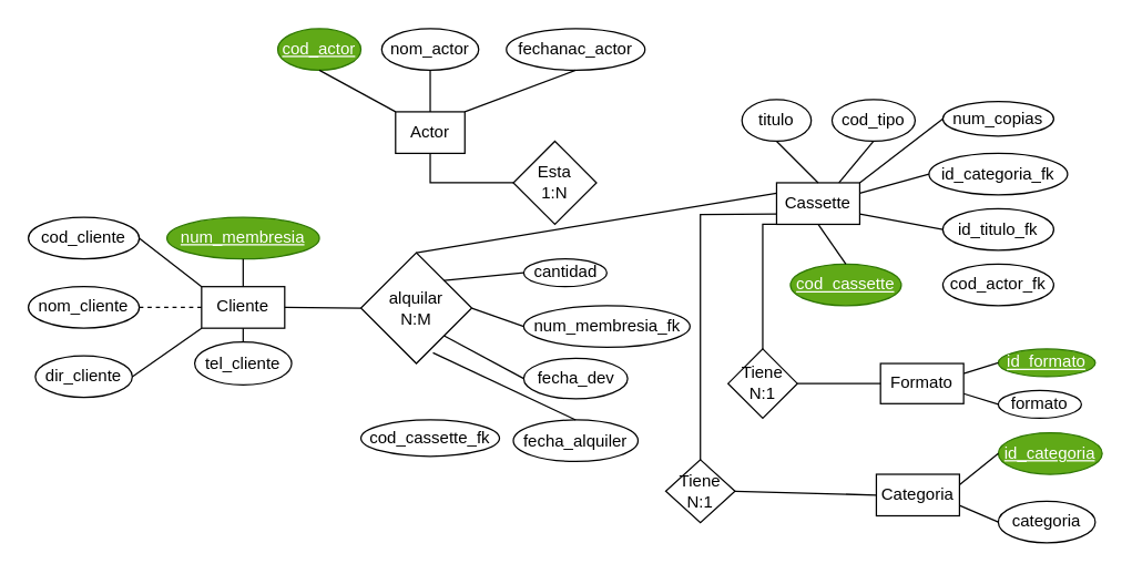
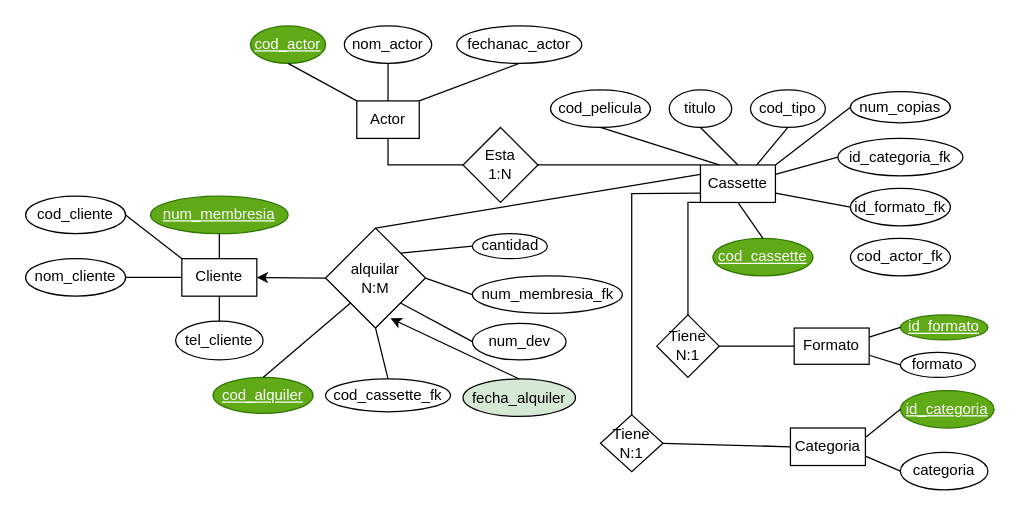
  <mxCell id="0" />
  <mxCell id="1" parent="0" />
  <mxCell id="2" value="Cliente" style="rounded=0;whiteSpace=wrap;html=1;" vertex="1" parent="1"><mxGeometry x="145" y="206.25" width="60" height="30" as="geometry" /></mxCell>
- <mxCell id="3" value="dir_cliente" style="ellipse;whiteSpace=wrap;html=1;" vertex="1" parent="1"><mxGeometry x="25" y="256.25" width="70" height="30" as="geometry" /></mxCell>
  <mxCell id="4" value="nom_cliente" style="ellipse;whiteSpace=wrap;html=1;" vertex="1" parent="1"><mxGeometry x="20" y="206.25" width="80" height="30" as="geometry" /></mxCell>
  <mxCell id="5" value="cod_cliente" style="ellipse;whiteSpace=wrap;html=1;fontStyle=0" vertex="1" parent="1"><mxGeometry x="20" y="156.25" width="80" height="30" as="geometry" /></mxCell>
  <mxCell id="6" value="num_membresia" style="ellipse;whiteSpace=wrap;html=1;fontStyle=4;fillColor=#60a917;fontColor=#ffffff;strokeColor=#2D7600;" vertex="1" parent="1"><mxGeometry x="120" y="156.25" width="110" height="30" as="geometry" /></mxCell>
- <mxCell id="7" value="tel_cliente" style="ellipse;whiteSpace=wrap;html=1;" vertex="1" parent="1"><mxGeometry x="140" y="246.25" width="70" height="31" as="geometry" /></mxCell>
+ <mxCell id="7" value="tel_cliente" style="ellipse;whiteSpace=wrap;html=1;" vertex="1" parent="1"><mxGeometry x="140" y="256.25" width="70" height="31" as="geometry" /></mxCell>
  <mxCell id="8" value="Actor" style="rounded=0;whiteSpace=wrap;html=1;" vertex="1" parent="1"><mxGeometry x="285" y="80" width="50" height="30" as="geometry" /></mxCell>
  <mxCell id="9" value="Categoria" style="rounded=0;whiteSpace=wrap;html=1;" vertex="1" parent="1"><mxGeometry x="632" y="341.75" width="60" height="30" as="geometry" /></mxCell>
  <mxCell id="10" value="Formato" style="rounded=0;whiteSpace=wrap;html=1;" vertex="1" parent="1"><mxGeometry x="635" y="261.75" width="60" height="29" as="geometry" /></mxCell>
  <mxCell id="11" value="alquilar&lt;br&gt;N:M" style="rhombus;whiteSpace=wrap;html=1;" vertex="1" parent="1"><mxGeometry x="260" y="181.75" width="80" height="80" as="geometry" /></mxCell>
  <mxCell id="12" value="Cassette" style="rounded=0;whiteSpace=wrap;html=1;" vertex="1" parent="1"><mxGeometry x="560" y="131.25" width="60" height="30" as="geometry" /></mxCell>
  <mxCell id="13" value="cod_actor_fk" style="ellipse;whiteSpace=wrap;html=1;" vertex="1" parent="1"><mxGeometry x="680" y="190" width="80" height="30" as="geometry" /></mxCell>
  <mxCell id="14" value="id_categoria_fk" style="ellipse;whiteSpace=wrap;html=1;" vertex="1" parent="1"><mxGeometry x="670" y="110" width="100" height="30" as="geometry" /></mxCell>
- <mxCell id="15" value="id_titulo_fk" style="ellipse;whiteSpace=wrap;html=1;" vertex="1" parent="1"><mxGeometry x="680" y="150" width="80" height="30" as="geometry" /></mxCell>
+ <mxCell id="15" value="id_formato_fk" style="ellipse;whiteSpace=wrap;html=1;" vertex="1" parent="1"><mxGeometry x="680" y="150" width="80" height="30" as="geometry" /></mxCell>
  <mxCell id="16" value="cod_tipo" style="ellipse;whiteSpace=wrap;html=1;" vertex="1" parent="1"><mxGeometry x="600" y="71.25" width="60" height="30" as="geometry" /></mxCell>
  <mxCell id="17" value="num_copias" style="ellipse;whiteSpace=wrap;html=1;" vertex="1" parent="1"><mxGeometry x="680" y="72.5" width="80" height="25" as="geometry" /></mxCell>
  <mxCell id="18" value="titulo" style="ellipse;whiteSpace=wrap;html=1;" vertex="1" parent="1"><mxGeometry x="535" y="71.25" width="50" height="30" as="geometry" /></mxCell>
+ <mxCell id="19" value="cod_pelicula" style="ellipse;whiteSpace=wrap;html=1;" vertex="1" parent="1"><mxGeometry x="440" y="71.25" width="80" height="30" as="geometry" /></mxCell>
  <mxCell id="20" value="cod_cassette" style="ellipse;whiteSpace=wrap;html=1;fontStyle=4;fillColor=#60a917;fontColor=#ffffff;strokeColor=#2D7600;" vertex="1" parent="1"><mxGeometry x="570" y="190" width="80" height="30" as="geometry" /></mxCell>
  <mxCell id="21" value="categoria" style="ellipse;whiteSpace=wrap;html=1;" vertex="1" parent="1"><mxGeometry x="720" y="361.25" width="70" height="30" as="geometry" /></mxCell>
  <mxCell id="22" value="id_categoria" style="ellipse;whiteSpace=wrap;html=1;fontStyle=4;fillColor=#60a917;fontColor=#ffffff;strokeColor=#2D7600;" vertex="1" parent="1"><mxGeometry x="720" y="311.75" width="75" height="30" as="geometry" /></mxCell>
  <mxCell id="23" value="fechanac_actor" style="ellipse;whiteSpace=wrap;html=1;" vertex="1" parent="1"><mxGeometry x="365" y="20" width="100" height="30" as="geometry" /></mxCell>
  <mxCell id="24" value="nom_actor" style="ellipse;whiteSpace=wrap;html=1;" vertex="1" parent="1"><mxGeometry x="275" y="20" width="70" height="30" as="geometry" /></mxCell>
  <mxCell id="25" value="cod_actor" style="ellipse;whiteSpace=wrap;html=1;fontStyle=4;fillColor=#60a917;fontColor=#ffffff;strokeColor=#2D7600;" vertex="1" parent="1"><mxGeometry x="200" y="20" width="60" height="30" as="geometry" /></mxCell>
  <mxCell id="26" value="formato" style="ellipse;whiteSpace=wrap;html=1;" vertex="1" parent="1"><mxGeometry x="720" y="281.25" width="60" height="20" as="geometry" /></mxCell>
  <mxCell id="27" value="id_formato" style="ellipse;whiteSpace=wrap;html=1;fillColor=#60a917;fontColor=#ffffff;strokeColor=#2D7600;fontStyle=4" vertex="1" parent="1"><mxGeometry x="720" y="251.25" width="70" height="20" as="geometry" /></mxCell>
  <mxCell id="28" value="Tiene&lt;br&gt;N:1" style="rhombus;whiteSpace=wrap;html=1;" vertex="1" parent="1"><mxGeometry x="525" y="251.25" width="50" height="50" as="geometry" /></mxCell>
  <mxCell id="29" value="Esta&lt;br&gt;1:N" style="rhombus;whiteSpace=wrap;html=1;" vertex="1" parent="1"><mxGeometry x="370" y="101.25" width="60" height="60" as="geometry" /></mxCell>
  <mxCell id="30" value="Tiene&lt;br&gt;N:1" style="rhombus;whiteSpace=wrap;html=1;" vertex="1" parent="1"><mxGeometry x="480" y="331.25" width="50" height="45.5" as="geometry" /></mxCell>
  <mxCell id="31" value="" style="endArrow=none;html=1;rounded=0;entryX=0.5;entryY=1;entryDx=0;entryDy=0;exitX=0;exitY=0.5;exitDx=0;exitDy=0;" edge="1" parent="1" source="29" target="8"><mxGeometry width="50" height="50" relative="1" as="geometry"><mxPoint x="460" y="321.25" as="sourcePoint" /><mxPoint x="510" y="271.25" as="targetPoint" /><Array as="points"><mxPoint x="310" y="131.25" /></Array></mxGeometry></mxCell>
+ <mxCell id="32" value="" style="endArrow=none;html=1;rounded=0;entryX=0;entryY=0;entryDx=0;entryDy=0;exitX=1;exitY=0.5;exitDx=0;exitDy=0;" edge="1" parent="1" source="29" target="12"><mxGeometry width="50" height="50" relative="1" as="geometry"><mxPoint x="460" y="321.25" as="sourcePoint" /><mxPoint x="510" y="271.25" as="targetPoint" /></mxGeometry></mxCell>
  <mxCell id="33" value="" style="endArrow=none;html=1;rounded=0;exitX=0;exitY=0.5;exitDx=0;exitDy=0;entryX=1;entryY=0.5;entryDx=0;entryDy=0;" edge="1" parent="1" source="10" target="28"><mxGeometry width="50" height="50" relative="1" as="geometry"><mxPoint x="460" y="171.75" as="sourcePoint" /><mxPoint x="510" y="121.75" as="targetPoint" /></mxGeometry></mxCell>
  <mxCell id="34" value="" style="endArrow=none;html=1;rounded=0;entryX=0;entryY=0.75;entryDx=0;entryDy=0;exitX=0.5;exitY=0;exitDx=0;exitDy=0;" edge="1" parent="1" source="30" target="12"><mxGeometry width="50" height="50" relative="1" as="geometry"><mxPoint x="460" y="321.25" as="sourcePoint" /><mxPoint x="510" y="271.25" as="targetPoint" /><Array as="points"><mxPoint x="505" y="154.25" /></Array></mxGeometry></mxCell>
  <mxCell id="35" value="" style="endArrow=none;html=1;rounded=0;exitX=0;exitY=0.5;exitDx=0;exitDy=0;entryX=1;entryY=0.5;entryDx=0;entryDy=0;" edge="1" parent="1" source="9" target="30"><mxGeometry width="50" height="50" relative="1" as="geometry"><mxPoint x="460" y="321.25" as="sourcePoint" /><mxPoint x="510" y="271.25" as="targetPoint" /></mxGeometry></mxCell>
  <mxCell id="36" value="" style="endArrow=none;html=1;rounded=0;exitX=0.5;exitY=0;exitDx=0;exitDy=0;entryX=0;entryY=1;entryDx=0;entryDy=0;" edge="1" parent="1" source="28" target="12"><mxGeometry width="50" height="50" relative="1" as="geometry"><mxPoint x="460" y="321.25" as="sourcePoint" /><mxPoint x="510" y="271.25" as="targetPoint" /><Array as="points"><mxPoint x="550" y="161.25" /></Array></mxGeometry></mxCell>
  <mxCell id="37" value="" style="endArrow=none;html=1;rounded=0;entryX=0;entryY=0.5;entryDx=0;entryDy=0;exitX=1;exitY=0.75;exitDx=0;exitDy=0;" edge="1" parent="1" source="12" target="15"><mxGeometry width="50" height="50" relative="1" as="geometry"><mxPoint x="460" y="321.25" as="sourcePoint" /><mxPoint x="510" y="271.25" as="targetPoint" /></mxGeometry></mxCell>
  <mxCell id="38" value="" style="endArrow=none;html=1;rounded=0;entryX=0;entryY=0.5;entryDx=0;entryDy=0;exitX=1;exitY=0.25;exitDx=0;exitDy=0;" edge="1" parent="1" source="12" target="14"><mxGeometry width="50" height="50" relative="1" as="geometry"><mxPoint x="460" y="321.25" as="sourcePoint" /><mxPoint x="510" y="271.25" as="targetPoint" /></mxGeometry></mxCell>
  <mxCell id="39" value="" style="endArrow=none;html=1;rounded=0;entryX=0;entryY=0.5;entryDx=0;entryDy=0;exitX=1;exitY=0;exitDx=0;exitDy=0;" edge="1" parent="1" source="12" target="17"><mxGeometry width="50" height="50" relative="1" as="geometry"><mxPoint x="460" y="321.25" as="sourcePoint" /><mxPoint x="510" y="271.25" as="targetPoint" /></mxGeometry></mxCell>
  <mxCell id="40" value="" style="endArrow=none;html=1;rounded=0;entryX=0.5;entryY=1;entryDx=0;entryDy=0;exitX=0.75;exitY=0;exitDx=0;exitDy=0;" edge="1" parent="1" source="12" target="16"><mxGeometry width="50" height="50" relative="1" as="geometry"><mxPoint x="460" y="321.25" as="sourcePoint" /><mxPoint x="510" y="271.25" as="targetPoint" /></mxGeometry></mxCell>
  <mxCell id="41" value="" style="endArrow=none;html=1;rounded=0;entryX=0.5;entryY=1;entryDx=0;entryDy=0;exitX=0.5;exitY=0;exitDx=0;exitDy=0;" edge="1" parent="1" source="12" target="18"><mxGeometry width="50" height="50" relative="1" as="geometry"><mxPoint x="460" y="321.25" as="sourcePoint" /><mxPoint x="510" y="271.25" as="targetPoint" /></mxGeometry></mxCell>
+ <mxCell id="42" value="" style="endArrow=none;html=1;rounded=0;entryX=0.5;entryY=1;entryDx=0;entryDy=0;exitX=0.25;exitY=0;exitDx=0;exitDy=0;" edge="1" parent="1" source="12" target="19"><mxGeometry width="50" height="50" relative="1" as="geometry"><mxPoint x="460" y="321.25" as="sourcePoint" /><mxPoint x="510" y="271.25" as="targetPoint" /></mxGeometry></mxCell>
  <mxCell id="43" value="" style="endArrow=none;html=1;rounded=0;entryX=0.5;entryY=1;entryDx=0;entryDy=0;exitX=1;exitY=0;exitDx=0;exitDy=0;" edge="1" parent="1" source="8" target="23"><mxGeometry width="50" height="50" relative="1" as="geometry"><mxPoint x="460" y="321.25" as="sourcePoint" /><mxPoint x="510" y="271.25" as="targetPoint" /></mxGeometry></mxCell>
  <mxCell id="44" value="" style="endArrow=none;html=1;rounded=0;entryX=0.5;entryY=1;entryDx=0;entryDy=0;exitX=0.5;exitY=0;exitDx=0;exitDy=0;" edge="1" parent="1" source="8" target="24"><mxGeometry width="50" height="50" relative="1" as="geometry"><mxPoint x="460" y="321.25" as="sourcePoint" /><mxPoint x="510" y="271.25" as="targetPoint" /></mxGeometry></mxCell>
  <mxCell id="45" value="" style="endArrow=none;html=1;rounded=0;entryX=0.5;entryY=1;entryDx=0;entryDy=0;exitX=0;exitY=0;exitDx=0;exitDy=0;" edge="1" parent="1" source="8" target="25"><mxGeometry width="50" height="50" relative="1" as="geometry"><mxPoint x="460" y="321.25" as="sourcePoint" /><mxPoint x="510" y="271.25" as="targetPoint" /></mxGeometry></mxCell>
  <mxCell id="46" value="" style="endArrow=none;html=1;rounded=0;entryX=0;entryY=0.25;entryDx=0;entryDy=0;exitX=0.5;exitY=0;exitDx=0;exitDy=0;" edge="1" parent="1" source="11" target="12"><mxGeometry width="50" height="50" relative="1" as="geometry"><mxPoint x="460" y="301.25" as="sourcePoint" /><mxPoint x="510" y="251.25" as="targetPoint" /></mxGeometry></mxCell>
  <mxCell id="47" value="" style="endArrow=none;html=1;rounded=0;entryX=0.5;entryY=1;entryDx=0;entryDy=0;exitX=0.5;exitY=0;exitDx=0;exitDy=0;" edge="1" parent="1" source="20" target="12"><mxGeometry width="50" height="50" relative="1" as="geometry"><mxPoint x="460" y="301.25" as="sourcePoint" /><mxPoint x="510" y="251.25" as="targetPoint" /></mxGeometry></mxCell>
  <mxCell id="48" value="" style="endArrow=none;html=1;rounded=0;entryX=0;entryY=0.5;entryDx=0;entryDy=0;exitX=1;exitY=0.75;exitDx=0;exitDy=0;" edge="1" parent="1" source="9" target="21"><mxGeometry width="50" height="50" relative="1" as="geometry"><mxPoint x="460" y="301.25" as="sourcePoint" /><mxPoint x="510" y="251.25" as="targetPoint" /></mxGeometry></mxCell>
  <mxCell id="49" value="" style="endArrow=none;html=1;rounded=0;entryX=0;entryY=0.5;entryDx=0;entryDy=0;exitX=1;exitY=0.25;exitDx=0;exitDy=0;" edge="1" parent="1" source="9" target="22"><mxGeometry width="50" height="50" relative="1" as="geometry"><mxPoint x="460" y="301.25" as="sourcePoint" /><mxPoint x="510" y="251.25" as="targetPoint" /></mxGeometry></mxCell>
  <mxCell id="50" value="" style="endArrow=none;html=1;rounded=0;entryX=0;entryY=0.5;entryDx=0;entryDy=0;exitX=1;exitY=0.75;exitDx=0;exitDy=0;" edge="1" parent="1" source="10" target="26"><mxGeometry width="50" height="50" relative="1" as="geometry"><mxPoint x="460" y="301.25" as="sourcePoint" /><mxPoint x="510" y="251.25" as="targetPoint" /></mxGeometry></mxCell>
  <mxCell id="51" value="" style="endArrow=none;html=1;rounded=0;entryX=0;entryY=0.5;entryDx=0;entryDy=0;exitX=1;exitY=0.25;exitDx=0;exitDy=0;" edge="1" parent="1" source="10" target="27"><mxGeometry width="50" height="50" relative="1" as="geometry"><mxPoint x="460" y="301.25" as="sourcePoint" /><mxPoint x="510" y="251.25" as="targetPoint" /></mxGeometry></mxCell>
- <mxCell id="52" value="" style="endArrow=none;html=1;rounded=0;entryX=1;entryY=0.5;entryDx=0;entryDy=0;exitX=0;exitY=0.5;exitDx=0;exitDy=0;" edge="1" parent="1" source="11" target="2"><mxGeometry width="50" height="50" relative="1" as="geometry"><mxPoint x="280" y="301.25" as="sourcePoint" /><mxPoint x="330" y="251.25" as="targetPoint" /></mxGeometry></mxCell>
+ <mxCell id="52" value="" style="endArrow=classic;html=1;rounded=0;entryX=1;entryY=0.5;entryDx=0;entryDy=0;exitX=0;exitY=0.5;exitDx=0;exitDy=0;" edge="1" parent="1" source="11" target="2"><mxGeometry width="50" height="50" relative="1" as="geometry"><mxPoint x="280" y="301.25" as="sourcePoint" /><mxPoint x="330" y="251.25" as="targetPoint" /></mxGeometry></mxCell>
  <mxCell id="53" value="" style="endArrow=none;html=1;rounded=0;entryX=0.5;entryY=1;entryDx=0;entryDy=0;exitX=0.5;exitY=0;exitDx=0;exitDy=0;" edge="1" parent="1" source="7" target="2"><mxGeometry width="50" height="50" relative="1" as="geometry"><mxPoint x="340" y="226.25" as="sourcePoint" /><mxPoint x="390" y="176.25" as="targetPoint" /></mxGeometry></mxCell>
- <mxCell id="54" value="" style="endArrow=none;html=1;rounded=0;exitX=1;exitY=0.5;exitDx=0;exitDy=0;entryX=0;entryY=1;entryDx=0;entryDy=0;" edge="1" parent="1" source="3" target="2"><mxGeometry width="50" height="50" relative="1" as="geometry"><mxPoint x="340" y="226.25" as="sourcePoint" /><mxPoint x="390" y="176.25" as="targetPoint" /></mxGeometry></mxCell>
- <mxCell id="55" value="" style="endArrow=none;html=1;rounded=0;entryX=1;entryY=0.5;entryDx=0;entryDy=0;exitX=0;exitY=0.5;exitDx=0;exitDy=0;dashed=1;" edge="1" parent="1" source="2" target="4"><mxGeometry width="50" height="50" relative="1" as="geometry"><mxPoint x="340" y="226.25" as="sourcePoint" /><mxPoint x="390" y="176.25" as="targetPoint" /></mxGeometry></mxCell>
+ <mxCell id="55" value="" style="endArrow=none;html=1;rounded=0;entryX=1;entryY=0.5;entryDx=0;entryDy=0;exitX=0;exitY=0.5;exitDx=0;exitDy=0;" edge="1" parent="1" source="2" target="4"><mxGeometry width="50" height="50" relative="1" as="geometry"><mxPoint x="340" y="226.25" as="sourcePoint" /><mxPoint x="390" y="176.25" as="targetPoint" /></mxGeometry></mxCell>
  <mxCell id="56" value="" style="endArrow=none;html=1;rounded=0;entryX=1;entryY=0.5;entryDx=0;entryDy=0;exitX=0;exitY=0;exitDx=0;exitDy=0;" edge="1" parent="1" source="2" target="5"><mxGeometry width="50" height="50" relative="1" as="geometry"><mxPoint x="340" y="226.25" as="sourcePoint" /><mxPoint x="390" y="176.25" as="targetPoint" /></mxGeometry></mxCell>
  <mxCell id="57" value="" style="endArrow=none;html=1;rounded=0;entryX=0.5;entryY=1;entryDx=0;entryDy=0;exitX=0.5;exitY=0;exitDx=0;exitDy=0;" edge="1" parent="1" source="2" target="6"><mxGeometry width="50" height="50" relative="1" as="geometry"><mxPoint x="340" y="226.25" as="sourcePoint" /><mxPoint x="390" y="176.25" as="targetPoint" /></mxGeometry></mxCell>
  <mxCell id="58" value="num_membresia_fk" style="ellipse;whiteSpace=wrap;html=1;" vertex="1" parent="1"><mxGeometry x="377.5" y="220" width="120" height="30" as="geometry" /></mxCell>
  <mxCell id="59" value="cantidad" style="ellipse;whiteSpace=wrap;html=1;" vertex="1" parent="1"><mxGeometry x="377.5" y="186.25" width="60" height="20" as="geometry" /></mxCell>
- <mxCell id="60" value="fecha_dev" style="ellipse;whiteSpace=wrap;html=1;" vertex="1" parent="1"><mxGeometry x="377.5" y="258" width="75" height="29.25" as="geometry" /></mxCell>
- <mxCell id="61" value="fecha_alquiler" style="ellipse;whiteSpace=wrap;html=1;" vertex="1" parent="1"><mxGeometry x="370" y="302.5" width="90" height="30" as="geometry" /></mxCell>
+ <mxCell id="60" value="num_dev" style="ellipse;whiteSpace=wrap;html=1;" vertex="1" parent="1"><mxGeometry x="377.5" y="258" width="75" height="29.25" as="geometry" /></mxCell>
+ <mxCell id="61" value="fecha_alquiler" style="ellipse;whiteSpace=wrap;html=1;fillColor=#d5e8d4;" vertex="1" parent="1"><mxGeometry x="370" y="302.5" width="90" height="30" as="geometry" /></mxCell>
  <mxCell id="62" value="cod_cassette_fk" style="ellipse;whiteSpace=wrap;html=1;" vertex="1" parent="1"><mxGeometry x="260" y="302.5" width="100" height="26.25" as="geometry" /></mxCell>
+ <mxCell id="63" value="cod_alquiler" style="ellipse;whiteSpace=wrap;html=1;fontStyle=4;fillColor=#60a917;fontColor=#ffffff;strokeColor=#2D7600;" vertex="1" parent="1"><mxGeometry x="170" y="301.25" width="80" height="28.75" as="geometry" /></mxCell>
  <mxCell id="64" value="" style="endArrow=none;html=1;rounded=0;entryX=0;entryY=0.5;entryDx=0;entryDy=0;exitX=1;exitY=0;exitDx=0;exitDy=0;" edge="1" parent="1" source="11" target="59"><mxGeometry width="50" height="50" relative="1" as="geometry"><mxPoint x="390" y="360" as="sourcePoint" /><mxPoint x="440" y="310" as="targetPoint" /></mxGeometry></mxCell>
  <mxCell id="65" value="" style="endArrow=none;html=1;rounded=0;entryX=1;entryY=0.5;entryDx=0;entryDy=0;exitX=0;exitY=0.5;exitDx=0;exitDy=0;" edge="1" parent="1" source="58" target="11"><mxGeometry width="50" height="50" relative="1" as="geometry"><mxPoint x="390" y="360" as="sourcePoint" /><mxPoint x="440" y="310" as="targetPoint" /></mxGeometry></mxCell>
  <mxCell id="66" value="" style="endArrow=none;html=1;rounded=0;entryX=1;entryY=1;entryDx=0;entryDy=0;exitX=0;exitY=0.5;exitDx=0;exitDy=0;" edge="1" parent="1" source="60" target="11"><mxGeometry width="50" height="50" relative="1" as="geometry"><mxPoint x="390" y="360" as="sourcePoint" /><mxPoint x="440" y="310" as="targetPoint" /></mxGeometry></mxCell>
- <mxCell id="67" value="" style="endArrow=none;html=1;rounded=0;entryX=0.65;entryY=0.903;entryDx=0;entryDy=0;entryPerimeter=0;exitX=0.5;exitY=0;exitDx=0;exitDy=0;" edge="1" parent="1" source="61" target="11"><mxGeometry width="50" height="50" relative="1" as="geometry"><mxPoint x="390" y="360" as="sourcePoint" /><mxPoint x="440" y="310" as="targetPoint" /></mxGeometry></mxCell>
+ <mxCell id="67" value="" style="endArrow=classic;html=1;rounded=0;entryX=0.65;entryY=0.903;entryDx=0;entryDy=0;entryPerimeter=0;exitX=0.5;exitY=0;exitDx=0;exitDy=0;" edge="1" parent="1" source="61" target="11"><mxGeometry width="50" height="50" relative="1" as="geometry"><mxPoint x="390" y="360" as="sourcePoint" /><mxPoint x="440" y="310" as="targetPoint" /></mxGeometry></mxCell>
+ <mxCell id="68" value="" style="endArrow=none;html=1;rounded=0;entryX=0.5;entryY=1;entryDx=0;entryDy=0;exitX=0.5;exitY=0;exitDx=0;exitDy=0;" edge="1" parent="1" source="62" target="11"><mxGeometry width="50" height="50" relative="1" as="geometry"><mxPoint x="390" y="360" as="sourcePoint" /><mxPoint x="440" y="310" as="targetPoint" /></mxGeometry></mxCell>
+ <mxCell id="69" value="" style="endArrow=none;html=1;rounded=0;exitX=0.5;exitY=0;exitDx=0;exitDy=0;entryX=0;entryY=1;entryDx=0;entryDy=0;" edge="1" parent="1" source="63" target="11"><mxGeometry width="50" height="50" relative="1" as="geometry"><mxPoint x="390" y="360" as="sourcePoint" /><mxPoint x="440" y="310" as="targetPoint" /></mxGeometry></mxCell>
